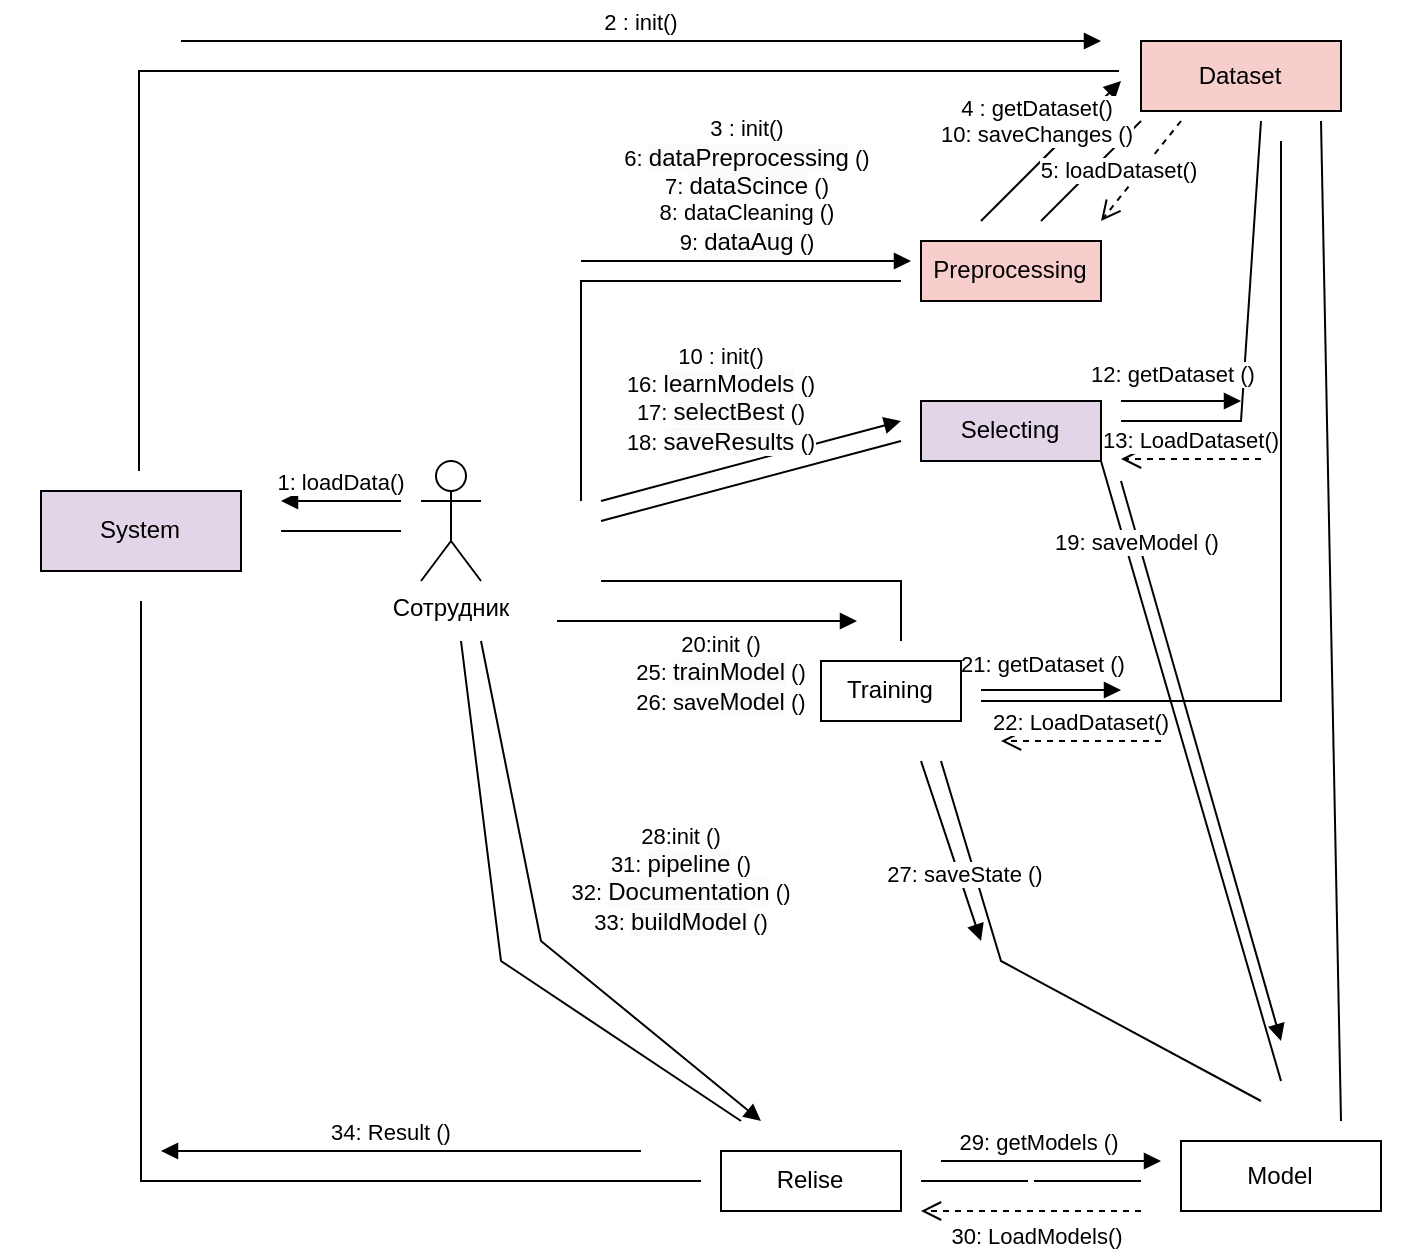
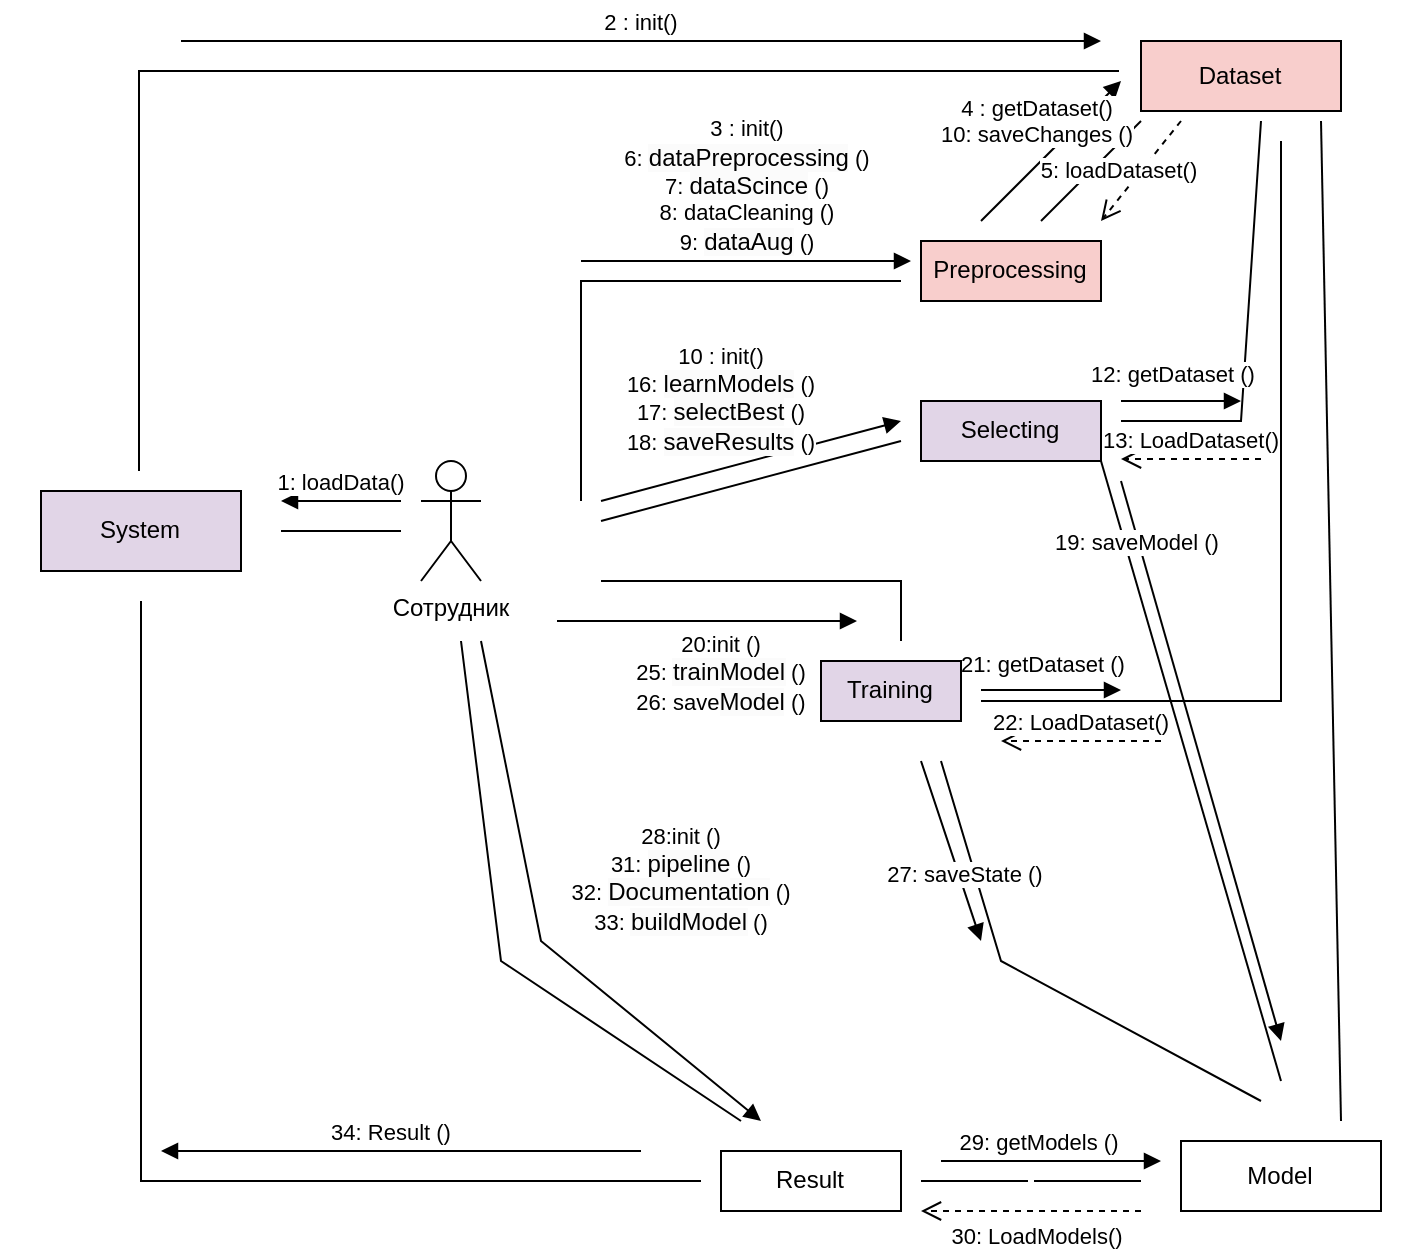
  <mxCell id="0" />
  <mxCell id="1" parent="0" />
  <mxCell id="2" value="System" style="rounded=0;whiteSpace=wrap;html=1;fillColor=#e1d5e7;" vertex="1" parent="1"><mxGeometry x="20" y="245" width="100" height="40" as="geometry" /></mxCell>
  <mxCell id="3" value="Сотрудник" style="shape=umlActor;verticalLabelPosition=bottom;verticalAlign=top;html=1;" vertex="1" parent="1"><mxGeometry x="210" y="230" width="30" height="60" as="geometry" /></mxCell>
  <mxCell id="4" value="Dataset" style="html=1;whiteSpace=wrap;fillColor=#f8cecc;" vertex="1" parent="1"><mxGeometry x="570" y="20" width="100" height="35" as="geometry" /></mxCell>
  <mxCell id="5" value="Model" style="html=1;whiteSpace=wrap;" vertex="1" parent="1"><mxGeometry x="590" y="570" width="100" height="35" as="geometry" /></mxCell>
  <mxCell id="6" value="Preprocessing" style="rounded=0;whiteSpace=wrap;html=1;fillColor=#f8cecc;" vertex="1" parent="1"><mxGeometry x="460" y="120" width="90" height="30" as="geometry" /></mxCell>
  <mxCell id="7" value="Selecting" style="rounded=0;whiteSpace=wrap;html=1;fillColor=#e1d5e7;" vertex="1" parent="1"><mxGeometry x="460" y="200" width="90" height="30" as="geometry" /></mxCell>
- <mxCell id="8" value="Training" style="rounded=0;whiteSpace=wrap;html=1;" vertex="1" parent="1"><mxGeometry x="410" y="330" width="70" height="30" as="geometry" /></mxCell>
- <mxCell id="9" value="Relise" style="rounded=0;whiteSpace=wrap;html=1;" vertex="1" parent="1"><mxGeometry x="360" y="575" width="90" height="30" as="geometry" /></mxCell>
+ <mxCell id="8" value="Training" style="rounded=0;whiteSpace=wrap;html=1;fillColor=#e1d5e7;" vertex="1" parent="1"><mxGeometry x="410" y="330" width="70" height="30" as="geometry" /></mxCell>
+ <mxCell id="9" value="Result" style="rounded=0;whiteSpace=wrap;html=1;" vertex="1" parent="1"><mxGeometry x="360" y="575" width="90" height="30" as="geometry" /></mxCell>
  <mxCell id="10" value="" style="line;strokeWidth=1;fillColor=none;align=left;verticalAlign=middle;spacingTop=-1;spacingLeft=3;spacingRight=3;rotatable=0;labelPosition=right;points=[];portConstraint=eastwest;strokeColor=inherit;" vertex="1" parent="1"><mxGeometry x="140" y="261" width="60" height="8" as="geometry" /></mxCell>
  <mxCell id="11" value="" style="endArrow=none;html=1;rounded=0;" edge="1" parent="1"><mxGeometry width="50" height="50" relative="1" as="geometry"><mxPoint x="69" y="235" as="sourcePoint" /><mxPoint x="559" y="35" as="targetPoint" /><Array as="points"><mxPoint x="69" y="135" /><mxPoint x="69" y="35" /></Array></mxGeometry></mxCell>
  <mxCell id="12" value="" style="endArrow=none;html=1;rounded=0;" edge="1" parent="1"><mxGeometry width="50" height="50" relative="1" as="geometry"><mxPoint x="290" y="250" as="sourcePoint" /><mxPoint x="450" y="140" as="targetPoint" /><Array as="points"><mxPoint x="290" y="140" /></Array></mxGeometry></mxCell>
  <mxCell id="13" value="" style="endArrow=none;html=1;rounded=0;" edge="1" parent="1"><mxGeometry width="50" height="50" relative="1" as="geometry"><mxPoint x="300" y="260" as="sourcePoint" /><mxPoint x="450" y="220" as="targetPoint" /><Array as="points" /></mxGeometry></mxCell>
  <mxCell id="14" value="" style="endArrow=none;html=1;rounded=0;" edge="1" parent="1"><mxGeometry width="50" height="50" relative="1" as="geometry"><mxPoint x="300" y="290" as="sourcePoint" /><mxPoint x="450" y="320" as="targetPoint" /><Array as="points"><mxPoint x="370" y="290" /><mxPoint x="450" y="290" /></Array></mxGeometry></mxCell>
  <mxCell id="15" value="" style="endArrow=none;html=1;rounded=0;" edge="1" parent="1"><mxGeometry width="50" height="50" relative="1" as="geometry"><mxPoint x="670" y="560" as="sourcePoint" /><mxPoint x="660" y="60" as="targetPoint" /></mxGeometry></mxCell>
  <mxCell id="16" value="" style="endArrow=none;html=1;rounded=0;" edge="1" parent="1"><mxGeometry width="50" height="50" relative="1" as="geometry"><mxPoint x="520" y="110" as="sourcePoint" /><mxPoint x="570" y="60" as="targetPoint" /></mxGeometry></mxCell>
  <mxCell id="17" value="" style="endArrow=none;html=1;rounded=0;" edge="1" parent="1"><mxGeometry width="50" height="50" relative="1" as="geometry"><mxPoint x="560" y="210" as="sourcePoint" /><mxPoint x="630" y="60" as="targetPoint" /><Array as="points"><mxPoint x="620" y="210" /></Array></mxGeometry></mxCell>
  <mxCell id="18" value="" style="endArrow=none;html=1;rounded=0;" edge="1" parent="1"><mxGeometry width="50" height="50" relative="1" as="geometry"><mxPoint x="490" y="350" as="sourcePoint" /><mxPoint x="640" y="70" as="targetPoint" /><Array as="points"><mxPoint x="640" y="350" /></Array></mxGeometry></mxCell>
  <mxCell id="19" value="" style="endArrow=none;html=1;rounded=0;" edge="1" parent="1"><mxGeometry width="50" height="50" relative="1" as="geometry"><mxPoint x="460" y="590" as="sourcePoint" /><mxPoint x="570" y="590" as="targetPoint" /><Array as="points"><mxPoint x="520" y="590" /></Array></mxGeometry></mxCell>
  <mxCell id="20" value="" style="endArrow=none;html=1;rounded=0;" edge="1" parent="1"><mxGeometry width="50" height="50" relative="1" as="geometry"><mxPoint x="470" y="380" as="sourcePoint" /><mxPoint x="630" y="550" as="targetPoint" /><Array as="points"><mxPoint x="500" y="480" /></Array></mxGeometry></mxCell>
  <mxCell id="21" value="" style="endArrow=none;html=1;rounded=0;" edge="1" parent="1"><mxGeometry width="50" height="50" relative="1" as="geometry"><mxPoint x="70" y="300" as="sourcePoint" /><mxPoint x="350" y="590" as="targetPoint" /><Array as="points"><mxPoint x="70" y="590" /></Array></mxGeometry></mxCell>
  <mxCell id="22" value="1: loadData()" style="html=1;verticalAlign=bottom;endArrow=block;curved=0;rounded=0;" edge="1" parent="1"><mxGeometry width="80" relative="1" as="geometry"><mxPoint x="200" y="250" as="sourcePoint" /><mxPoint x="140" y="250" as="targetPoint" /></mxGeometry></mxCell>
  <mxCell id="23" value="2 : init()" style="html=1;verticalAlign=bottom;endArrow=block;curved=0;rounded=0;" edge="1" parent="1"><mxGeometry width="80" relative="1" as="geometry"><mxPoint x="90" y="20" as="sourcePoint" /><mxPoint x="550" y="20" as="targetPoint" /></mxGeometry></mxCell>
  <mxCell id="24" value="3 : init()&lt;div&gt;6:&amp;nbsp;&lt;span style=&quot;text-wrap: wrap; font-size: 12px; text-align: left; background-color: rgb(251, 251, 251);&quot;&gt;dataPreprocessing&lt;/span&gt;&amp;nbsp;()&lt;br&gt;&lt;/div&gt;&lt;div&gt;7:&amp;nbsp;&lt;span style=&quot;text-wrap: wrap; font-size: 12px; text-align: left; background-color: rgb(251, 251, 251);&quot;&gt;dataScince&lt;/span&gt;&amp;nbsp;()&lt;br&gt;&lt;/div&gt;&lt;div&gt;8: dataCleaning ()&lt;br&gt;&lt;/div&gt;&lt;div&gt;9:&amp;nbsp;&lt;span style=&quot;text-wrap: wrap; font-size: 12px; text-align: left; background-color: rgb(251, 251, 251);&quot;&gt;dataAug&lt;/span&gt;&amp;nbsp;()&lt;br&gt;&lt;/div&gt;" style="html=1;verticalAlign=bottom;endArrow=block;curved=0;rounded=0;" edge="1" parent="1"><mxGeometry width="80" relative="1" as="geometry"><mxPoint x="290" y="130" as="sourcePoint" /><mxPoint x="455" y="130" as="targetPoint" /></mxGeometry></mxCell>
  <mxCell id="25" value="4 : getDataset()&lt;div&gt;10: saveChanges ()&lt;br&gt;&lt;/div&gt;" style="html=1;verticalAlign=bottom;endArrow=block;curved=0;rounded=0;" edge="1" parent="1"><mxGeometry x="-0.12" y="4" width="80" relative="1" as="geometry"><mxPoint x="490" y="110" as="sourcePoint" /><mxPoint x="560" y="40" as="targetPoint" /><mxPoint as="offset" /></mxGeometry></mxCell>
  <mxCell id="26" value="5: loadDataset()" style="html=1;verticalAlign=bottom;endArrow=open;dashed=1;endSize=8;curved=0;rounded=0;" edge="1" parent="1"><mxGeometry x="0.44" y="-3" relative="1" as="geometry"><mxPoint x="590" y="60" as="sourcePoint" /><mxPoint x="550" y="110" as="targetPoint" /><mxPoint as="offset" /></mxGeometry></mxCell>
  <mxCell id="27" value="10 : init()&lt;div&gt;16:&amp;nbsp;&lt;span style=&quot;text-wrap: wrap; font-size: 12px; text-align: left; background-color: rgb(251, 251, 251);&quot;&gt;learnModels&lt;/span&gt;&amp;nbsp;()&lt;br&gt;&lt;/div&gt;&lt;div&gt;17:&amp;nbsp;&lt;span style=&quot;text-wrap: wrap; font-size: 12px; text-align: left; background-color: rgb(251, 251, 251);&quot;&gt;selectBest&lt;/span&gt;&amp;nbsp;()&lt;br&gt;&lt;/div&gt;&lt;div&gt;18:&amp;nbsp;&lt;span style=&quot;text-wrap: wrap; font-size: 12px; text-align: left; background-color: rgb(251, 251, 251);&quot;&gt;saveResults&lt;/span&gt;&amp;nbsp;()&lt;br&gt;&lt;/div&gt;" style="html=1;verticalAlign=bottom;endArrow=block;curved=0;rounded=0;" edge="1" parent="1"><mxGeometry x="-0.187" y="4" width="80" relative="1" as="geometry"><mxPoint x="300" y="250" as="sourcePoint" /><mxPoint x="450" y="210" as="targetPoint" /><mxPoint as="offset" /></mxGeometry></mxCell>
  <mxCell id="28" value="" style="endArrow=none;html=1;rounded=0;entryX=1;entryY=1;entryDx=0;entryDy=0;" edge="1" parent="1" target="7"><mxGeometry width="50" height="50" relative="1" as="geometry"><mxPoint x="640" y="540" as="sourcePoint" /><mxPoint x="670" y="70" as="targetPoint" /></mxGeometry></mxCell>
  <mxCell id="29" value="19: saveModel ()" style="html=1;verticalAlign=bottom;endArrow=block;curved=0;rounded=0;" edge="1" parent="1"><mxGeometry x="-0.72" y="-3" width="80" relative="1" as="geometry"><mxPoint x="560" y="240" as="sourcePoint" /><mxPoint x="640" y="520" as="targetPoint" /><mxPoint as="offset" /><Array as="points"><mxPoint x="560" y="240" /></Array></mxGeometry></mxCell>
  <mxCell id="30" value="20:init ()&lt;div&gt;25:&amp;nbsp;&lt;span style=&quot;text-wrap: wrap; font-size: 12px; text-align: left; background-color: rgb(251, 251, 251);&quot;&gt;trainModel&lt;/span&gt;&amp;nbsp;()&lt;br&gt;&lt;/div&gt;&lt;div&gt;26: save&lt;span style=&quot;text-wrap: wrap; font-size: 12px; text-align: left; background-color: rgb(251, 251, 251);&quot;&gt;Model&lt;/span&gt;&amp;nbsp;()&lt;br&gt;&lt;/div&gt;" style="html=1;verticalAlign=bottom;endArrow=block;curved=0;rounded=0;" edge="1" parent="1"><mxGeometry x="0.093" y="-50" width="80" relative="1" as="geometry"><mxPoint x="278" y="310" as="sourcePoint" /><mxPoint x="428" y="310" as="targetPoint" /><mxPoint as="offset" /></mxGeometry></mxCell>
  <mxCell id="31" value="&lt;div&gt;21: getDataset ()&lt;/div&gt;" style="html=1;verticalAlign=bottom;endArrow=block;curved=0;rounded=0;" edge="1" parent="1"><mxGeometry x="-0.12" y="4" width="80" relative="1" as="geometry"><mxPoint x="490" y="344.5" as="sourcePoint" /><mxPoint x="560" y="344.5" as="targetPoint" /><mxPoint as="offset" /></mxGeometry></mxCell>
  <mxCell id="32" value="22: LoadDataset()" style="html=1;verticalAlign=bottom;endArrow=open;dashed=1;endSize=8;curved=0;rounded=0;" edge="1" parent="1"><mxGeometry relative="1" as="geometry"><mxPoint x="580" y="370" as="sourcePoint" /><mxPoint x="500" y="370" as="targetPoint" /><mxPoint as="offset" /></mxGeometry></mxCell>
  <mxCell id="33" value="&lt;div&gt;12: getDataset ()&lt;/div&gt;" style="html=1;verticalAlign=bottom;endArrow=block;curved=0;rounded=0;" edge="1" parent="1"><mxGeometry x="-0.12" y="4" width="80" relative="1" as="geometry"><mxPoint x="560" y="200" as="sourcePoint" /><mxPoint x="620" y="200" as="targetPoint" /><mxPoint as="offset" /></mxGeometry></mxCell>
  <mxCell id="34" value="13: LoadDataset()" style="html=1;verticalAlign=bottom;endArrow=open;dashed=1;endSize=8;curved=0;rounded=0;" edge="1" parent="1"><mxGeometry relative="1" as="geometry"><mxPoint x="630" y="229" as="sourcePoint" /><mxPoint x="560" y="229" as="targetPoint" /><mxPoint as="offset" /></mxGeometry></mxCell>
  <mxCell id="35" value="27: saveState ()" style="html=1;verticalAlign=bottom;endArrow=block;curved=0;rounded=0;" edge="1" parent="1"><mxGeometry x="0.476" width="80" relative="1" as="geometry"><mxPoint x="460" y="380" as="sourcePoint" /><mxPoint x="490" y="470" as="targetPoint" /><mxPoint as="offset" /><Array as="points"><mxPoint x="460" y="380" /></Array></mxGeometry></mxCell>
  <mxCell id="36" value="" style="endArrow=none;html=1;rounded=0;" edge="1" parent="1"><mxGeometry width="50" height="50" relative="1" as="geometry"><mxPoint x="230" y="320" as="sourcePoint" /><mxPoint x="370" y="560" as="targetPoint" /><Array as="points"><mxPoint x="250" y="480" /></Array></mxGeometry></mxCell>
  <mxCell id="37" value="29: getModels ()" style="html=1;verticalAlign=bottom;endArrow=block;curved=0;rounded=0;" edge="1" parent="1"><mxGeometry x="-0.091" width="80" relative="1" as="geometry"><mxPoint x="470" y="580" as="sourcePoint" /><mxPoint x="580" y="580" as="targetPoint" /><mxPoint x="-1" as="offset" /><Array as="points" /></mxGeometry></mxCell>
  <mxCell id="38" value="&amp;nbsp;" style="html=1;verticalAlign=bottom;endArrow=open;dashed=1;endSize=8;curved=0;rounded=0;" edge="1" parent="1"><mxGeometry relative="1" as="geometry"><mxPoint x="570" y="605" as="sourcePoint" /><mxPoint x="460" y="605" as="targetPoint" /></mxGeometry></mxCell>
  <mxCell id="39" value="30: LoadModels()" style="edgeLabel;html=1;align=center;verticalAlign=middle;resizable=0;points=[];" vertex="1" connectable="0" parent="38"><mxGeometry x="-0.022" y="1" relative="1" as="geometry"><mxPoint x="1" y="11" as="offset" /></mxGeometry></mxCell>
  <mxCell id="40" value="28:init ()&lt;div&gt;31:&amp;nbsp;&lt;span style=&quot;text-wrap: wrap; font-size: 12px; text-align: left; background-color: rgb(251, 251, 251);&quot;&gt;pipeline&lt;/span&gt;&lt;span style=&quot;color: rgba(0, 0, 0, 0); font-family: monospace; font-size: 0px; text-align: start; background-color: rgb(251, 251, 251);&quot;&gt;%3CmxGraphModel%3E%3Croot%3E%3CmxCell%20id%3D%220%22%2F%3E%3CmxCell%20id%3D%221%22%20parent%3D%220%22%2F%3E%3CmxCell%20id%3D%222%22%20value%3D%2228%3Ainit%20()%22%20style%3D%22html%3D1%3BverticalAlign%3Dbottom%3BendArrow%3Dblock%3Bcurved%3D0%3Brounded%3D0%3B%22%20edge%3D%221%22%20parent%3D%221%22%3E%3CmxGeometry%20x%3D%22-0.385%22%20width%3D%2280%22%20relative%3D%221%22%20as%3D%22geometry%22%3E%3CmxPoint%20x%3D%2260%22%20y%3D%22790%22%20as%3D%22sourcePoint%22%2F%3E%3CmxPoint%20x%3D%22970%22%20y%3D%22790%22%20as%3D%22targetPoint%22%2F%3E%3CmxPoint%20as%3D%22offset%22%2F%3E%3C%2FmxGeometry%3E%3C%2FmxCell%3E%3C%2Froot%3E%3C%2FmxGraphModel%3E&lt;/span&gt;&lt;span style=&quot;color: rgba(0, 0, 0, 0); font-family: monospace; font-size: 0px; text-align: start; background-color: rgb(251, 251, 251);&quot;&gt;%3CmxGraphModel%3E%3Croot%3E%3CmxCell%20id%3D%220%22%2F%3E%3CmxCell%20id%3D%221%22%20parent%3D%220%22%2F%3E%3CmxCell%20id%3D%222%22%20value%3D%2228%3Ainit%20()%22%20style%3D%22html%3D1%3BverticalAlign%3Dbottom%3BendArrow%3Dblock%3Bcurved%3D0%3Brounded%3D0%3B%22%20edge%3D%221%22%20parent%3D%221%22%3E%3CmxGeometry%20x%3D%22-0.385%22%20width%3D%2280%22%20relative%3D%221%22%20as%3D%22geometry%22%3E%3CmxPoint%20x%3D%2260%22%20y%3D%22790%22%20as%3D%22sourcePoint%22%2F%3E%3CmxPoint%20x%3D%22970%22%20y%3D%22790%22%20as%3D%22targetPoint%22%2F%3E%3CmxPoint%20as%3D%22offset%22%2F%3E%3C%2FmxGeometry%3E%3C%2FmxCell%3E%3C%2Froot%3E%3C%2FmxGraphModel%3E&lt;/span&gt;&amp;nbsp;()&lt;br&gt;&lt;/div&gt;&lt;div&gt;32:&amp;nbsp;&lt;span style=&quot;text-wrap: wrap; font-size: 12px; text-align: left; background-color: rgb(251, 251, 251);&quot;&gt;Documentation&lt;/span&gt;&amp;nbsp;()&lt;br&gt;&lt;/div&gt;&lt;div&gt;33:&amp;nbsp;&lt;span style=&quot;text-wrap: wrap; font-size: 12px; text-align: left; background-color: rgb(251, 251, 251);&quot;&gt;buildModel&lt;/span&gt;&amp;nbsp;()&lt;br&gt;&lt;/div&gt;" style="html=1;verticalAlign=bottom;endArrow=block;curved=0;rounded=0;" edge="1" parent="1"><mxGeometry x="0.404" y="44" width="80" relative="1" as="geometry"><mxPoint x="240" y="320" as="sourcePoint" /><mxPoint x="380" y="560" as="targetPoint" /><mxPoint as="offset" /><Array as="points"><mxPoint x="270" y="470" /></Array></mxGeometry></mxCell>
  <mxCell id="41" value="34: Result ()" style="html=1;verticalAlign=bottom;endArrow=block;curved=0;rounded=0;" edge="1" parent="1"><mxGeometry x="0.04" width="80" relative="1" as="geometry"><mxPoint x="320" y="575" as="sourcePoint" /><mxPoint x="80" y="575.2" as="targetPoint" /><mxPoint as="offset" /><Array as="points"><mxPoint x="80" y="575" /></Array></mxGeometry></mxCell>
